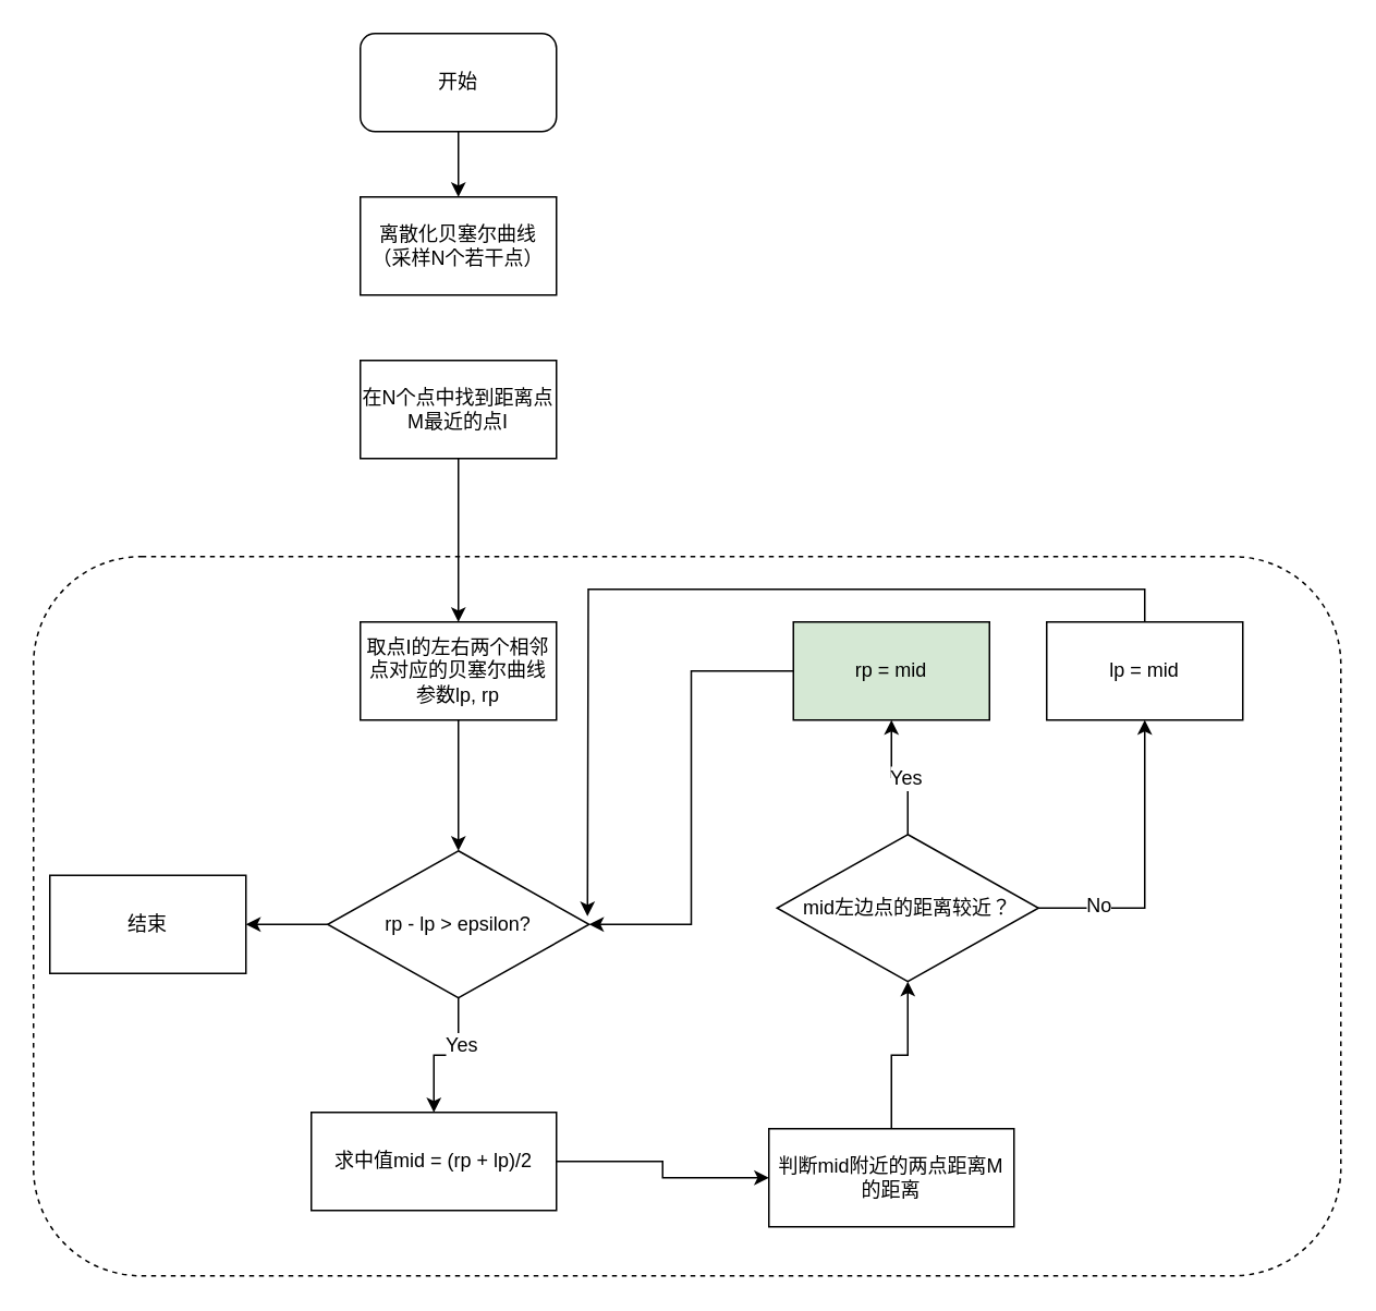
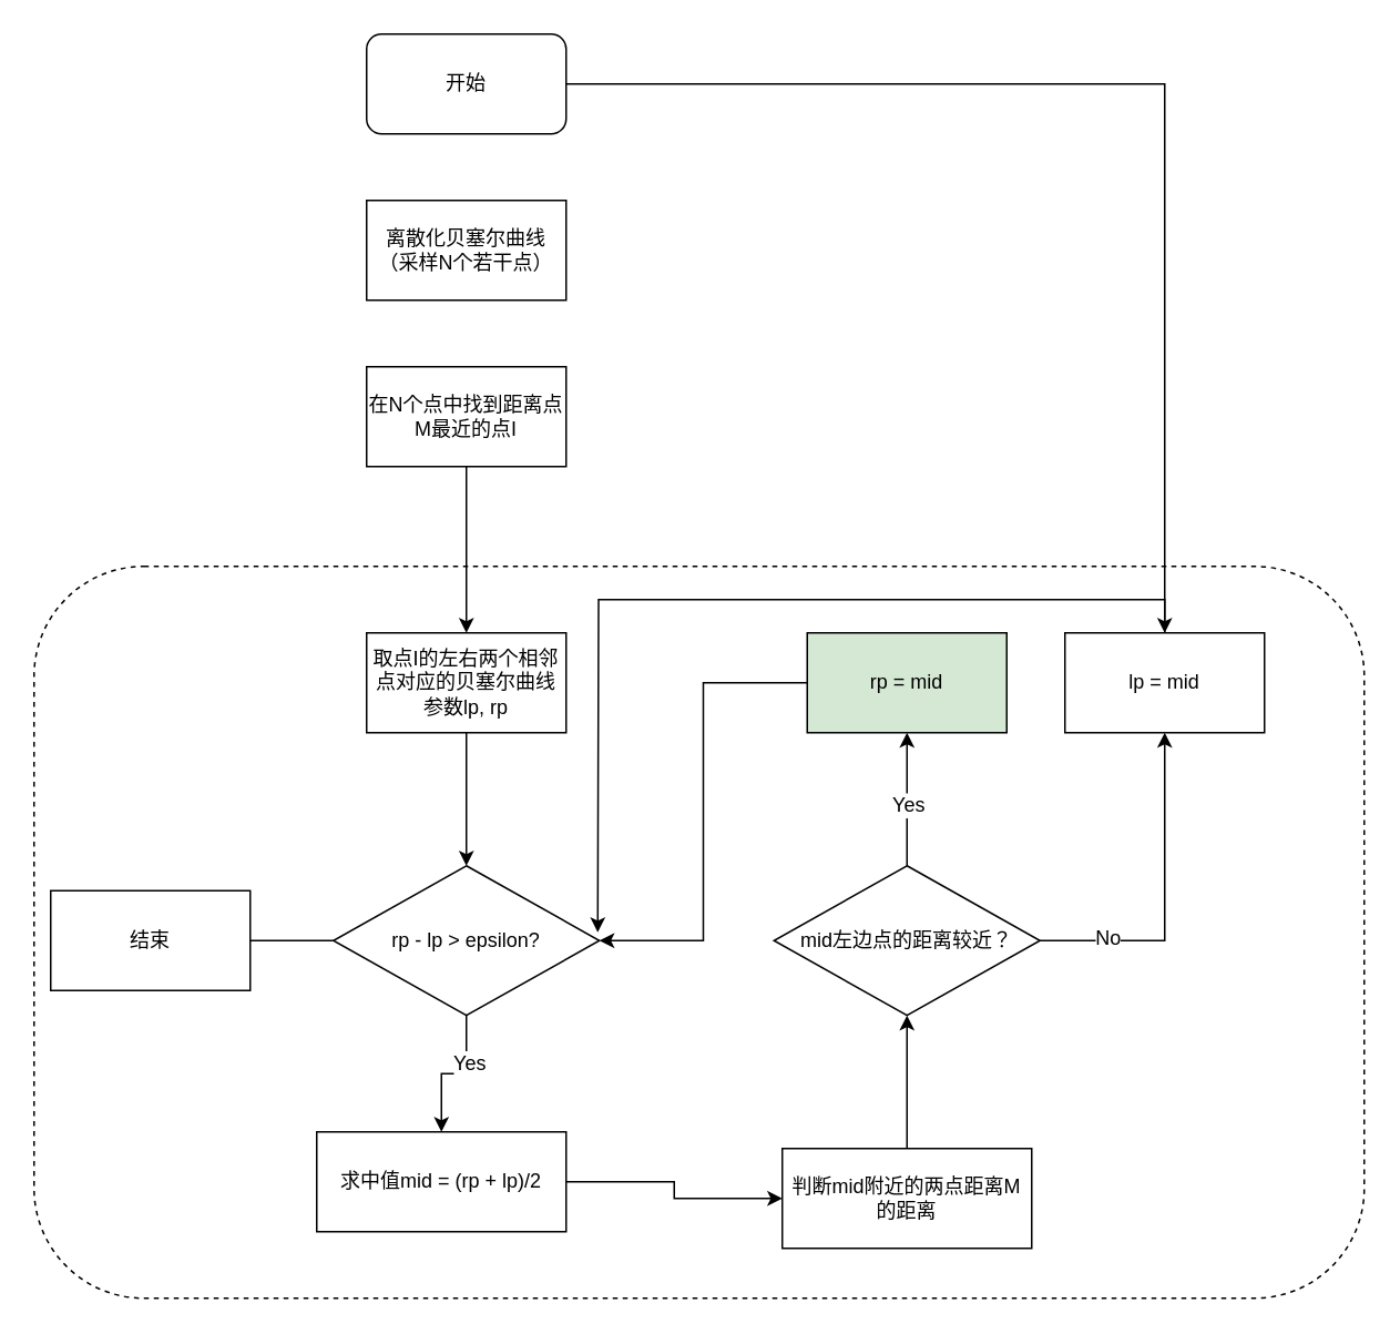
  <mxCell id="0" />
  <mxCell id="1" parent="0" />
  <mxCell id="2" value="" style="rounded=1;whiteSpace=wrap;html=1;dashed=1;" vertex="1" parent="1"><mxGeometry x="20" y="340" width="800" height="440" as="geometry" /></mxCell>
- <mxCell id="3" style="edgeStyle=orthogonalEdgeStyle;rounded=0;orthogonalLoop=1;jettySize=auto;html=1;entryX=0.5;entryY=0;entryDx=0;entryDy=0;" parent="1" source="4" target="5" edge="1"><mxGeometry relative="1" as="geometry" /></mxCell>
+ <mxCell id="3" style="edgeStyle=orthogonalEdgeStyle;rounded=0;orthogonalLoop=1;jettySize=auto;html=1;" parent="1" source="4" target="26" edge="1"><mxGeometry relative="1" as="geometry" /></mxCell>
  <mxCell id="4" value="开始" style="rounded=1;whiteSpace=wrap;html=1;" parent="1" vertex="1"><mxGeometry x="220" y="20" width="120" height="60" as="geometry" /></mxCell>
  <mxCell id="5" value="离散化贝塞尔曲线（采样N个若干点）" style="rounded=0;whiteSpace=wrap;html=1;" parent="1" vertex="1"><mxGeometry x="220" y="120" width="120" height="60" as="geometry" /></mxCell>
  <mxCell id="6" value="" style="edgeStyle=orthogonalEdgeStyle;rounded=0;orthogonalLoop=1;jettySize=auto;html=1;entryX=0.5;entryY=0;entryDx=0;entryDy=0;" parent="1" source="7" target="9" edge="1"><mxGeometry relative="1" as="geometry"><mxPoint x="280" y="240" as="targetPoint" /></mxGeometry></mxCell>
  <mxCell id="7" value="在N个点中找到距离点M最近的点I" style="rounded=0;whiteSpace=wrap;html=1;" parent="1" vertex="1"><mxGeometry x="220" y="220" width="120" height="60" as="geometry" /></mxCell>
  <mxCell id="8" style="edgeStyle=orthogonalEdgeStyle;rounded=0;orthogonalLoop=1;jettySize=auto;html=1;entryX=0.5;entryY=0;entryDx=0;entryDy=0;" parent="1" source="9" target="13" edge="1"><mxGeometry relative="1" as="geometry" /></mxCell>
  <mxCell id="9" value="取点I的左右两个相邻点对应的贝塞尔曲线参数lp, rp" style="rounded=0;whiteSpace=wrap;html=1;" parent="1" vertex="1"><mxGeometry x="220" y="380" width="120" height="60" as="geometry" /></mxCell>
  <mxCell id="10" value="" style="edgeStyle=orthogonalEdgeStyle;rounded=0;orthogonalLoop=1;jettySize=auto;html=1;entryX=0.5;entryY=0;entryDx=0;entryDy=0;" parent="1" source="13" target="15" edge="1"><mxGeometry relative="1" as="geometry"><mxPoint x="280" y="690" as="targetPoint" /></mxGeometry></mxCell>
  <mxCell id="11" value="Yes" style="text;html=1;resizable=0;points=[];align=center;verticalAlign=middle;labelBackgroundColor=#ffffff;" parent="10" vertex="1" connectable="0"><mxGeometry x="-0.35" y="1" relative="1" as="geometry"><mxPoint as="offset" /></mxGeometry></mxCell>
- <mxCell id="12" style="edgeStyle=orthogonalEdgeStyle;rounded=0;orthogonalLoop=1;jettySize=auto;html=1;entryX=1;entryY=0.5;entryDx=0;entryDy=0;" parent="1" source="13" target="27" edge="1"><mxGeometry relative="1" as="geometry" /></mxCell>
+ <mxCell id="12" style="edgeStyle=orthogonalEdgeStyle;rounded=0;orthogonalLoop=1;jettySize=auto;html=1;entryX=1;entryY=0.5;entryDx=0;entryDy=0;endArrow=none;" parent="1" source="13" target="27" edge="1"><mxGeometry relative="1" as="geometry" /></mxCell>
  <mxCell id="13" value="rp - lp &amp;gt; epsilon?" style="rhombus;whiteSpace=wrap;html=1;" parent="1" vertex="1"><mxGeometry x="200" y="520" width="160" height="90" as="geometry" /></mxCell>
  <mxCell id="14" value="" style="edgeStyle=orthogonalEdgeStyle;rounded=0;orthogonalLoop=1;jettySize=auto;html=1;" parent="1" source="15" target="17" edge="1"><mxGeometry relative="1" as="geometry" /></mxCell>
  <mxCell id="15" value="求中值mid = (rp + lp)/2" style="rounded=0;whiteSpace=wrap;html=1;" parent="1" vertex="1"><mxGeometry x="190" y="680" width="150" height="60" as="geometry" /></mxCell>
  <mxCell id="16" value="" style="edgeStyle=orthogonalEdgeStyle;rounded=0;orthogonalLoop=1;jettySize=auto;html=1;entryX=0.5;entryY=1;entryDx=0;entryDy=0;" parent="1" source="17" target="22" edge="1"><mxGeometry relative="1" as="geometry"><mxPoint x="545" y="650" as="targetPoint" /></mxGeometry></mxCell>
  <mxCell id="17" value="判断mid附近的两点距离M的距离" style="rounded=0;whiteSpace=wrap;html=1;" parent="1" vertex="1"><mxGeometry x="470" y="690" width="150" height="60" as="geometry" /></mxCell>
  <mxCell id="18" value="" style="edgeStyle=orthogonalEdgeStyle;rounded=0;orthogonalLoop=1;jettySize=auto;html=1;entryX=0.5;entryY=1;entryDx=0;entryDy=0;" parent="1" source="22" target="24" edge="1"><mxGeometry relative="1" as="geometry"><mxPoint x="545" y="440" as="targetPoint" /></mxGeometry></mxCell>
  <mxCell id="19" value="Yes" style="text;html=1;resizable=0;points=[];align=center;verticalAlign=middle;labelBackgroundColor=#ffffff;" parent="18" vertex="1" connectable="0"><mxGeometry x="-0.075" relative="1" as="geometry"><mxPoint as="offset" /></mxGeometry></mxCell>
  <mxCell id="20" value="" style="edgeStyle=orthogonalEdgeStyle;rounded=0;orthogonalLoop=1;jettySize=auto;html=1;entryX=0.5;entryY=1;entryDx=0;entryDy=0;" parent="1" source="22" target="26" edge="1"><mxGeometry relative="1" as="geometry"><mxPoint x="705" y="565" as="targetPoint" /></mxGeometry></mxCell>
  <mxCell id="21" value="No" style="text;html=1;resizable=0;points=[];align=center;verticalAlign=middle;labelBackgroundColor=#ffffff;" parent="20" vertex="1" connectable="0"><mxGeometry x="-0.6" y="2" relative="1" as="geometry"><mxPoint as="offset" /></mxGeometry></mxCell>
- <mxCell id="22" value="mid左边点的距离较近？" style="rhombus;whiteSpace=wrap;html=1;" parent="1" vertex="1"><mxGeometry x="475" y="510" width="160" height="90" as="geometry" /></mxCell>
+ <mxCell id="22" value="mid左边点的距离较近？" style="rhombus;whiteSpace=wrap;html=1;" parent="1" vertex="1"><mxGeometry x="465" y="520" width="160" height="90" as="geometry" /></mxCell>
  <mxCell id="23" style="edgeStyle=orthogonalEdgeStyle;rounded=0;orthogonalLoop=1;jettySize=auto;html=1;entryX=1;entryY=0.5;entryDx=0;entryDy=0;" parent="1" source="24" target="13" edge="1"><mxGeometry relative="1" as="geometry" /></mxCell>
  <mxCell id="24" value="rp = mid" style="rounded=0;whiteSpace=wrap;html=1;fillColor=#d5e8d4;" parent="1" vertex="1"><mxGeometry x="485" y="380" width="120" height="60" as="geometry" /></mxCell>
  <mxCell id="25" style="edgeStyle=orthogonalEdgeStyle;rounded=0;orthogonalLoop=1;jettySize=auto;html=1;exitX=0.5;exitY=0;exitDx=0;exitDy=0;" parent="1" source="26" edge="1"><mxGeometry relative="1" as="geometry"><mxPoint x="359" y="560" as="targetPoint" /></mxGeometry></mxCell>
  <mxCell id="26" value="lp = mid" style="rounded=0;whiteSpace=wrap;html=1;" parent="1" vertex="1"><mxGeometry x="640" y="380" width="120" height="60" as="geometry" /></mxCell>
  <mxCell id="27" value="结束" style="rounded=0;whiteSpace=wrap;html=1;" parent="1" vertex="1"><mxGeometry x="30" y="535" width="120" height="60" as="geometry" /></mxCell>
